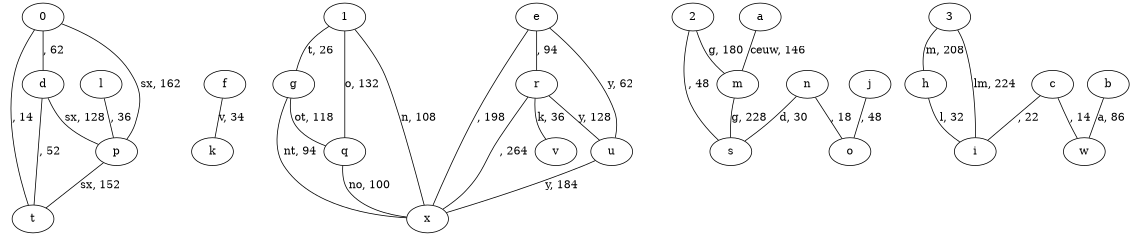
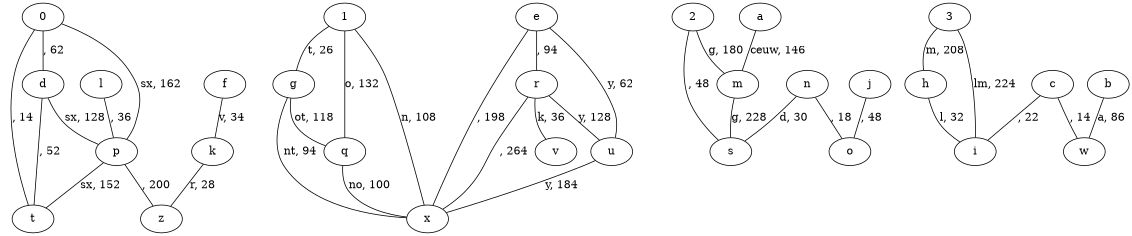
  graph {
    0
    d
    p
    t
+   z
    1
    g
    q
    x
    f
    k
    l
    e
    r
    u
    v
    2
    m
    s
    a
    n
    o
    3
    h
    i
    b
    w
    c
    j
    0 -- d [label=", 62"]
    0 -- p [label="sx, 162"]
    0 -- t [label=", 14"]
    d -- p [label="sx, 128"]
    d -- t [label=", 52"]
    p -- t [label="sx, 152"]
+   p -- z [label=", 200"]
    1 -- g [label="t, 26"]
    1 -- q [label="o, 132"]
    1 -- x [label="n, 108"]
    g -- q [label="ot, 118"]
    g -- x [label="nt, 94"]
    q -- x [label="no, 100"]
    f -- k [label="v, 34"]
+   k -- z [label="r, 28"]
    l -- p [label=", 36"]
    e -- x [label=", 198"]
    e -- r [label=", 94"]
    e -- u [label="y, 62"]
    r -- x [label=", 264"]
    r -- u [label="y, 128"]
    r -- v [label="k, 36"]
    u -- x [label="y, 184"]
    2 -- m [label="g, 180"]
    2 -- s [label=", 48"]
    m -- s [label="g, 228"]
    a -- m [label="ceuw, 146"]
    n -- s [label="d, 30"]
    n -- o [label=", 18"]
    3 -- h [label="m, 208"]
    3 -- i [label="lm, 224"]
    h -- i [label="l, 32"]
    b -- w [label="a, 86"]
    c -- i [label=", 22"]
    c -- w [label=", 14"]
    j -- o [label=", 48"]
  }
